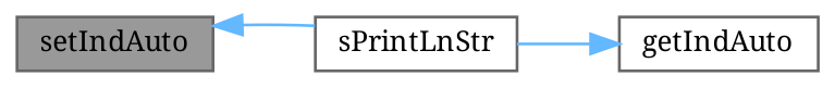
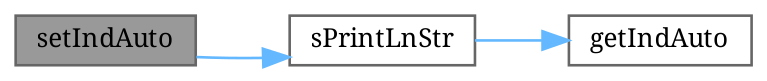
  digraph {
    fontname="Noto Serif"
    rankdir=LR
    node [color=grey40 fillcolor=white fontname="Noto Serif" fontsize=10 shape=box style=filled]
    edge [color=steelblue1 fontname="Noto Serif" fontsize=10 labelfontname=Helvetica labelfontsize=10 style=solid]
    n1 [color=gray40 fillcolor=grey60 fontcolor=black height=0.2 label=setIndAuto width=0.4]
    n2 [height=0.2 label=sPrintLnStr width=0.4]
    n3 [height=0.2 label=getIndAuto width=0.4]
-   n2 -> n1
+   n1 -> n2
    n2 -> n3
  }
